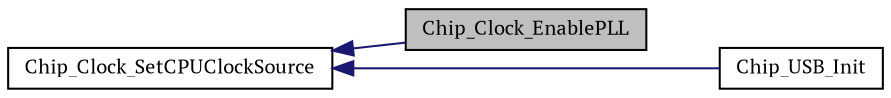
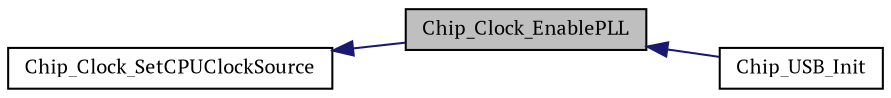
  digraph {
    fontname="PT Serif"
    rankdir=LR
    node [color=black fillcolor=white fontname="PT Serif" fontsize=10 shape=record style=filled]
    edge [color=midnightblue dir=back fontname="PT Serif" fontsize=10 labelfontname=FreeSans labelfontsize=10 style=solid]
    n1 [fillcolor=grey75 fontcolor=black height=0.2 label=Chip_Clock_EnablePLL width=0.4]
    n2 [height=0.2 label=Chip_USB_Init width=0.4]
    n3 [height=0.2 label=Chip_Clock_SetCPUClockSource width=0.4]
-   n3 -> n2
+   n1 -> n2
    n3 -> n1
  }
